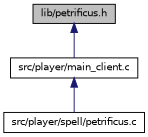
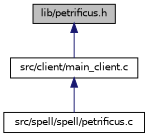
  digraph {
    node [color=black fillcolor=white fontname=Helvetica fontsize=10 shape=record style=filled]
    edge [color=midnightblue dir=back fontname=Helvetica fontsize=10 labelfontname=Helvetica labelfontsize=10 style=solid]
    n1 [fillcolor=grey75 fontcolor=black height=0.2 label="lib/petrificus.h" width=0.4]
-   n2 [height=0.2 label="src/player/main_client.c" width=0.4]
-   n3 [height=0.2 label="src/player/spell/petrificus.c" width=0.4]
+   n2 [height=0.2 label="src/client/main_client.c" width=0.4]
+   n3 [height=0.2 label="src/spell/spell/petrificus.c" width=0.4]
    n1 -> n2
    n2 -> n3
  }
